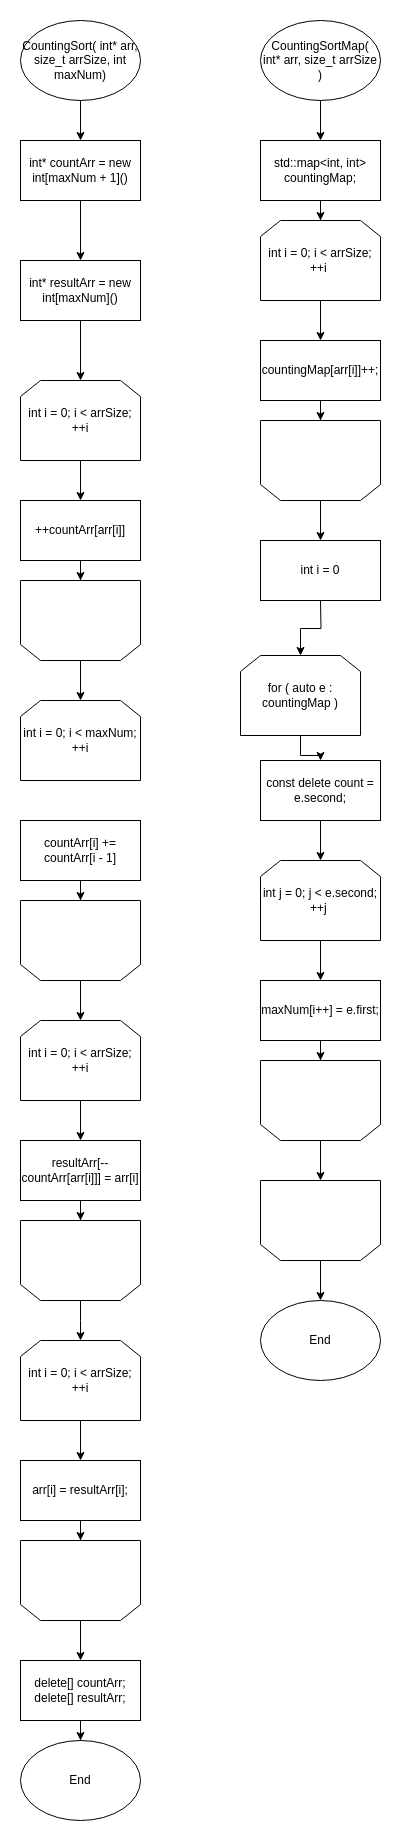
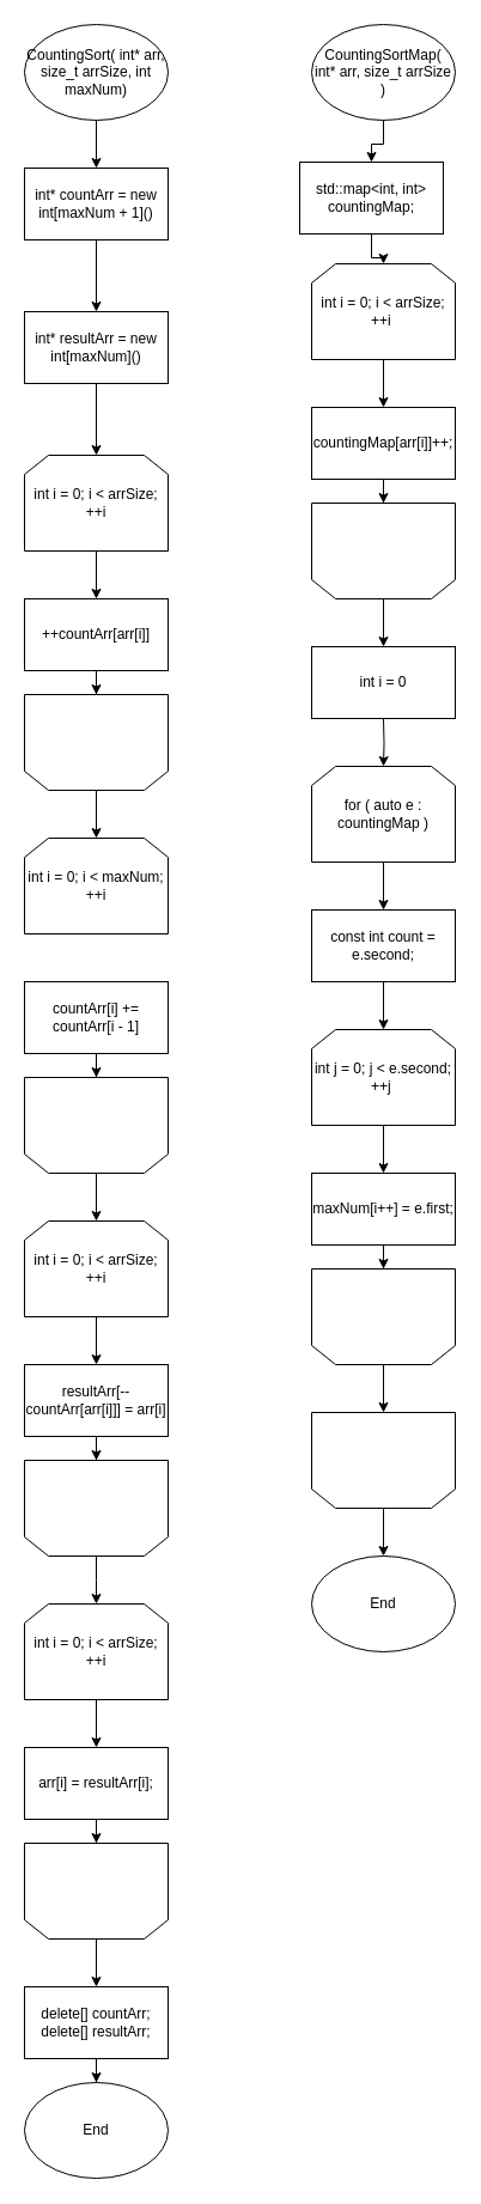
  <mxCell id="0" />
  <mxCell id="1" parent="0" />
  <mxCell id="2" value="" style="edgeStyle=orthogonalEdgeStyle;rounded=0;orthogonalLoop=1;jettySize=auto;html=1;" edge="1" parent="1" source="3" target="5"><mxGeometry relative="1" as="geometry" /></mxCell>
  <mxCell id="3" value="CountingSort( int* arr, size_t arrSize, int maxNum)" style="ellipse;whiteSpace=wrap;html=1;" vertex="1" parent="1"><mxGeometry x="20" y="20" width="120" height="80" as="geometry" /></mxCell>
  <mxCell id="4" value="" style="edgeStyle=orthogonalEdgeStyle;rounded=0;orthogonalLoop=1;jettySize=auto;html=1;" edge="1" parent="1" source="5" target="7"><mxGeometry relative="1" as="geometry" /></mxCell>
  <mxCell id="5" value="int* countArr = new int[maxNum + 1]()" style="rounded=0;whiteSpace=wrap;html=1;" vertex="1" parent="1"><mxGeometry x="20" y="140" width="120" height="60" as="geometry" /></mxCell>
  <mxCell id="6" value="" style="edgeStyle=orthogonalEdgeStyle;rounded=0;orthogonalLoop=1;jettySize=auto;html=1;" edge="1" parent="1" source="7" target="9"><mxGeometry relative="1" as="geometry" /></mxCell>
  <mxCell id="7" value="int* resultArr = new int[maxNum]()" style="rounded=0;whiteSpace=wrap;html=1;" vertex="1" parent="1"><mxGeometry x="20" y="260" width="120" height="60" as="geometry" /></mxCell>
  <mxCell id="8" value="" style="edgeStyle=orthogonalEdgeStyle;rounded=0;orthogonalLoop=1;jettySize=auto;html=1;" edge="1" parent="1" source="9" target="11"><mxGeometry relative="1" as="geometry" /></mxCell>
  <mxCell id="9" value="int i = 0; i &amp;lt; arrSize; ++i" style="shape=loopLimit;whiteSpace=wrap;html=1;" vertex="1" parent="1"><mxGeometry x="20" y="380" width="120" height="80" as="geometry" /></mxCell>
  <mxCell id="10" value="" style="edgeStyle=orthogonalEdgeStyle;rounded=0;orthogonalLoop=1;jettySize=auto;html=1;" edge="1" parent="1" source="11" target="13"><mxGeometry relative="1" as="geometry" /></mxCell>
  <mxCell id="11" value="&lt;span style=&quot;&quot;&gt;&#09;&lt;/span&gt;++countArr[arr[i]]" style="rounded=0;whiteSpace=wrap;html=1;" vertex="1" parent="1"><mxGeometry x="20" y="500" width="120" height="60" as="geometry" /></mxCell>
  <mxCell id="12" value="" style="edgeStyle=orthogonalEdgeStyle;rounded=0;orthogonalLoop=1;jettySize=auto;html=1;" edge="1" parent="1" source="13" target="14"><mxGeometry relative="1" as="geometry" /></mxCell>
  <mxCell id="13" value="" style="shape=loopLimit;whiteSpace=wrap;html=1;flipV=1;" vertex="1" parent="1"><mxGeometry x="20" y="580" width="120" height="80" as="geometry" /></mxCell>
  <mxCell id="14" value="int i = 0; i &amp;lt; maxNum; ++i" style="shape=loopLimit;whiteSpace=wrap;html=1;" vertex="1" parent="1"><mxGeometry x="20" y="700" width="120" height="80" as="geometry" /></mxCell>
  <mxCell id="15" value="" style="edgeStyle=orthogonalEdgeStyle;rounded=0;orthogonalLoop=1;jettySize=auto;html=1;" edge="1" parent="1" source="16" target="18"><mxGeometry relative="1" as="geometry" /></mxCell>
  <mxCell id="16" value="&lt;span style=&quot;&quot;&gt;&#09;&lt;/span&gt;countArr[i] += countArr[i - 1]" style="rounded=0;whiteSpace=wrap;html=1;" vertex="1" parent="1"><mxGeometry x="20" y="820" width="120" height="60" as="geometry" /></mxCell>
  <mxCell id="17" value="" style="edgeStyle=orthogonalEdgeStyle;rounded=0;orthogonalLoop=1;jettySize=auto;html=1;" edge="1" parent="1" source="18" target="20"><mxGeometry relative="1" as="geometry" /></mxCell>
  <mxCell id="18" value="" style="shape=loopLimit;whiteSpace=wrap;html=1;flipV=1;" vertex="1" parent="1"><mxGeometry x="20" y="900" width="120" height="80" as="geometry" /></mxCell>
  <mxCell id="19" value="" style="edgeStyle=orthogonalEdgeStyle;rounded=0;orthogonalLoop=1;jettySize=auto;html=1;" edge="1" parent="1" source="20" target="22"><mxGeometry relative="1" as="geometry" /></mxCell>
  <mxCell id="20" value="int i = 0; i &amp;lt; arrSize; ++i" style="shape=loopLimit;whiteSpace=wrap;html=1;" vertex="1" parent="1"><mxGeometry x="20" y="1020" width="120" height="80" as="geometry" /></mxCell>
  <mxCell id="21" value="" style="edgeStyle=orthogonalEdgeStyle;rounded=0;orthogonalLoop=1;jettySize=auto;html=1;" edge="1" parent="1" source="22" target="24"><mxGeometry relative="1" as="geometry" /></mxCell>
  <mxCell id="22" value="&lt;span style=&quot;&quot;&gt;&#09;&lt;/span&gt;resultArr[--countArr[arr[i]]] = arr[i]" style="rounded=0;whiteSpace=wrap;html=1;" vertex="1" parent="1"><mxGeometry x="20" y="1140" width="120" height="60" as="geometry" /></mxCell>
  <mxCell id="23" value="" style="edgeStyle=orthogonalEdgeStyle;rounded=0;orthogonalLoop=1;jettySize=auto;html=1;" edge="1" parent="1" source="24"><mxGeometry relative="1" as="geometry"><mxPoint x="80" y="1340" as="targetPoint" /></mxGeometry></mxCell>
  <mxCell id="24" value="" style="shape=loopLimit;whiteSpace=wrap;html=1;flipV=1;" vertex="1" parent="1"><mxGeometry x="20" y="1220" width="120" height="80" as="geometry" /></mxCell>
  <mxCell id="25" value="" style="edgeStyle=orthogonalEdgeStyle;rounded=0;orthogonalLoop=1;jettySize=auto;html=1;" edge="1" parent="1" source="26" target="28"><mxGeometry relative="1" as="geometry" /></mxCell>
  <mxCell id="26" value="int i = 0; i &amp;lt; arrSize; ++i" style="shape=loopLimit;whiteSpace=wrap;html=1;" vertex="1" parent="1"><mxGeometry x="20" y="1340" width="120" height="80" as="geometry" /></mxCell>
  <mxCell id="27" value="" style="edgeStyle=orthogonalEdgeStyle;rounded=0;orthogonalLoop=1;jettySize=auto;html=1;" edge="1" parent="1" source="28" target="30"><mxGeometry relative="1" as="geometry" /></mxCell>
  <mxCell id="28" value="&lt;span style=&quot;&quot;&gt;&#09;&lt;/span&gt;arr[i] = resultArr[i];" style="rounded=0;whiteSpace=wrap;html=1;" vertex="1" parent="1"><mxGeometry x="20" y="1460" width="120" height="60" as="geometry" /></mxCell>
  <mxCell id="29" value="" style="edgeStyle=orthogonalEdgeStyle;rounded=0;orthogonalLoop=1;jettySize=auto;html=1;" edge="1" parent="1" source="30" target="32"><mxGeometry relative="1" as="geometry" /></mxCell>
  <mxCell id="30" value="" style="shape=loopLimit;whiteSpace=wrap;html=1;flipV=1;" vertex="1" parent="1"><mxGeometry x="20" y="1540" width="120" height="80" as="geometry" /></mxCell>
  <mxCell id="31" value="" style="edgeStyle=orthogonalEdgeStyle;rounded=0;orthogonalLoop=1;jettySize=auto;html=1;" edge="1" parent="1" source="32" target="33"><mxGeometry relative="1" as="geometry" /></mxCell>
  <mxCell id="32" value="&lt;div&gt;&lt;span style=&quot;&quot;&gt;&#09;&#09;&lt;/span&gt;delete[] countArr;&lt;/div&gt;&lt;div&gt;&lt;span style=&quot;&quot;&gt;&#09;&#09;&lt;/span&gt;delete[] resultArr;&lt;/div&gt;" style="rounded=0;whiteSpace=wrap;html=1;" vertex="1" parent="1"><mxGeometry x="20" y="1660" width="120" height="60" as="geometry" /></mxCell>
  <mxCell id="33" value="End" style="ellipse;whiteSpace=wrap;html=1;" vertex="1" parent="1"><mxGeometry x="20" y="1740" width="120" height="80" as="geometry" /></mxCell>
  <mxCell id="34" value="" style="edgeStyle=orthogonalEdgeStyle;rounded=0;orthogonalLoop=1;jettySize=auto;html=1;" edge="1" parent="1" source="35" target="37"><mxGeometry relative="1" as="geometry" /></mxCell>
  <mxCell id="35" value="CountingSortMap( int* arr, size_t arrSize )" style="ellipse;whiteSpace=wrap;html=1;" vertex="1" parent="1"><mxGeometry x="260" y="20" width="120" height="80" as="geometry" /></mxCell>
  <mxCell id="36" value="" style="edgeStyle=orthogonalEdgeStyle;rounded=0;orthogonalLoop=1;jettySize=auto;html=1;" edge="1" parent="1" source="37" target="39"><mxGeometry relative="1" as="geometry" /></mxCell>
- <mxCell id="37" value="std::map&amp;lt;int, int&amp;gt; countingMap;" style="rounded=0;whiteSpace=wrap;html=1;" vertex="1" parent="1"><mxGeometry x="260" y="140" width="120" height="60" as="geometry" /></mxCell>
+ <mxCell id="37" value="std::map&amp;lt;int, int&amp;gt; countingMap;" style="rounded=0;whiteSpace=wrap;html=1;" vertex="1" parent="1"><mxGeometry x="250" y="135" width="120" height="60" as="geometry" /></mxCell>
  <mxCell id="38" value="" style="edgeStyle=orthogonalEdgeStyle;rounded=0;orthogonalLoop=1;jettySize=auto;html=1;" edge="1" parent="1" source="39" target="41"><mxGeometry relative="1" as="geometry" /></mxCell>
  <mxCell id="39" value="int i = 0; i &amp;lt; arrSize; ++i&amp;nbsp;" style="shape=loopLimit;whiteSpace=wrap;html=1;" vertex="1" parent="1"><mxGeometry x="260" y="220" width="120" height="80" as="geometry" /></mxCell>
  <mxCell id="40" value="" style="edgeStyle=orthogonalEdgeStyle;rounded=0;orthogonalLoop=1;jettySize=auto;html=1;" edge="1" parent="1" source="41" target="43"><mxGeometry relative="1" as="geometry" /></mxCell>
  <mxCell id="41" value="&lt;span style=&quot;&quot;&gt;&#09;&lt;/span&gt;countingMap[arr[i]]++;" style="rounded=0;whiteSpace=wrap;html=1;" vertex="1" parent="1"><mxGeometry x="260" y="340" width="120" height="60" as="geometry" /></mxCell>
  <mxCell id="42" value="" style="edgeStyle=orthogonalEdgeStyle;rounded=0;orthogonalLoop=1;jettySize=auto;html=1;" edge="1" parent="1" source="43" target="44"><mxGeometry relative="1" as="geometry" /></mxCell>
  <mxCell id="43" value="" style="shape=loopLimit;whiteSpace=wrap;html=1;flipV=1;" vertex="1" parent="1"><mxGeometry x="260" y="420" width="120" height="80" as="geometry" /></mxCell>
  <mxCell id="44" value="int i = 0" style="rounded=0;whiteSpace=wrap;html=1;" vertex="1" parent="1"><mxGeometry x="260" y="540" width="120" height="60" as="geometry" /></mxCell>
  <mxCell id="45" value="" style="edgeStyle=orthogonalEdgeStyle;rounded=0;orthogonalLoop=1;jettySize=auto;html=1;" edge="1" parent="1" target="47"><mxGeometry relative="1" as="geometry"><mxPoint x="320" y="600" as="sourcePoint" /></mxGeometry></mxCell>
  <mxCell id="46" value="" style="edgeStyle=orthogonalEdgeStyle;rounded=0;orthogonalLoop=1;jettySize=auto;html=1;" edge="1" parent="1" source="47" target="49"><mxGeometry relative="1" as="geometry" /></mxCell>
- <mxCell id="47" value="for ( auto e : countingMap )" style="shape=loopLimit;whiteSpace=wrap;html=1;" vertex="1" parent="1"><mxGeometry x="240" y="655" width="120" height="80" as="geometry" /></mxCell>
+ <mxCell id="47" value="for ( auto e : countingMap )" style="shape=loopLimit;whiteSpace=wrap;html=1;" vertex="1" parent="1"><mxGeometry x="260" y="640" width="120" height="80" as="geometry" /></mxCell>
  <mxCell id="48" value="" style="edgeStyle=orthogonalEdgeStyle;rounded=0;orthogonalLoop=1;jettySize=auto;html=1;" edge="1" parent="1" source="49" target="51"><mxGeometry relative="1" as="geometry" /></mxCell>
- <mxCell id="49" value="&lt;span style=&quot;&quot;&gt;&#09;&lt;/span&gt;const delete count = e.second;" style="rounded=0;whiteSpace=wrap;html=1;" vertex="1" parent="1"><mxGeometry x="260" y="760" width="120" height="60" as="geometry" /></mxCell>
+ <mxCell id="49" value="&lt;span style=&quot;&quot;&gt;&#09;&lt;/span&gt;const int count = e.second;" style="rounded=0;whiteSpace=wrap;html=1;" vertex="1" parent="1"><mxGeometry x="260" y="760" width="120" height="60" as="geometry" /></mxCell>
  <mxCell id="50" value="" style="edgeStyle=orthogonalEdgeStyle;rounded=0;orthogonalLoop=1;jettySize=auto;html=1;" edge="1" parent="1" source="51" target="53"><mxGeometry relative="1" as="geometry" /></mxCell>
  <mxCell id="51" value="int j = 0; j &amp;lt; e.second; ++j&amp;nbsp;" style="shape=loopLimit;whiteSpace=wrap;html=1;" vertex="1" parent="1"><mxGeometry x="260" y="860" width="120" height="80" as="geometry" /></mxCell>
  <mxCell id="52" value="" style="edgeStyle=orthogonalEdgeStyle;rounded=0;orthogonalLoop=1;jettySize=auto;html=1;" edge="1" parent="1" source="53" target="55"><mxGeometry relative="1" as="geometry" /></mxCell>
  <mxCell id="53" value="&lt;span style=&quot;&quot;&gt;&#09;&lt;/span&gt;maxNum[i++] = e.first;" style="rounded=0;whiteSpace=wrap;html=1;" vertex="1" parent="1"><mxGeometry x="260" y="980" width="120" height="60" as="geometry" /></mxCell>
  <mxCell id="54" value="" style="edgeStyle=orthogonalEdgeStyle;rounded=0;orthogonalLoop=1;jettySize=auto;html=1;" edge="1" parent="1" source="55" target="57"><mxGeometry relative="1" as="geometry" /></mxCell>
  <mxCell id="55" value="" style="shape=loopLimit;whiteSpace=wrap;html=1;flipV=1;" vertex="1" parent="1"><mxGeometry x="260" y="1060" width="120" height="80" as="geometry" /></mxCell>
  <mxCell id="56" value="" style="edgeStyle=orthogonalEdgeStyle;rounded=0;orthogonalLoop=1;jettySize=auto;html=1;" edge="1" parent="1" source="57" target="58"><mxGeometry relative="1" as="geometry" /></mxCell>
  <mxCell id="57" value="" style="shape=loopLimit;whiteSpace=wrap;html=1;flipV=1;" vertex="1" parent="1"><mxGeometry x="260" y="1180" width="120" height="80" as="geometry" /></mxCell>
  <mxCell id="58" value="End" style="ellipse;whiteSpace=wrap;html=1;" vertex="1" parent="1"><mxGeometry x="260" y="1300" width="120" height="80" as="geometry" /></mxCell>
